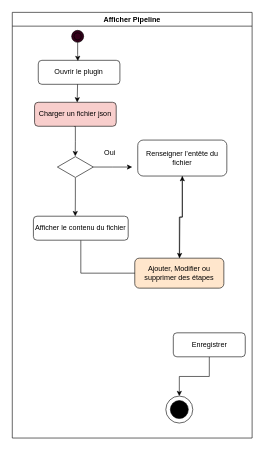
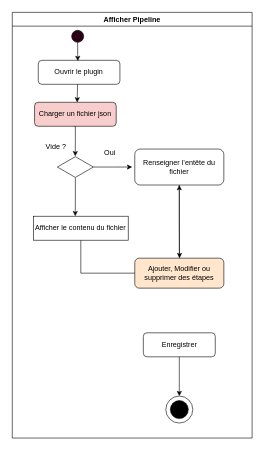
  <mxCell id="0" />
  <mxCell id="1" parent="0" />
  <mxCell id="2" value="Afficher Pipeline" style="swimlane;whiteSpace=wrap;html=1;" vertex="1" parent="1"><mxGeometry x="20" y="20" width="400" height="710" as="geometry" /></mxCell>
  <mxCell id="3" value="Ouvrir le plugin" style="rounded=1;whiteSpace=wrap;html=1;" vertex="1" parent="2"><mxGeometry x="43.333" y="80" width="136.19" height="40" as="geometry" /></mxCell>
  <mxCell id="4" value="" style="edgeStyle=orthogonalEdgeStyle;rounded=0;orthogonalLoop=1;jettySize=auto;html=1;entryX=0.485;entryY=0.03;entryDx=0;entryDy=0;entryPerimeter=0;" edge="1" parent="2" source="5" target="3"><mxGeometry relative="1" as="geometry"><mxPoint x="111.429" y="40" as="sourcePoint" /></mxGeometry></mxCell>
  <mxCell id="5" value="" style="ellipse;shape=doubleEllipse;whiteSpace=wrap;html=1;aspect=fixed;fillColor=#33001A;" vertex="1" parent="2"><mxGeometry x="99.048" y="30" width="20" height="20" as="geometry" /></mxCell>
  <mxCell id="6" value="" style="edgeStyle=segmentEdgeStyle;endArrow=classic;html=1;curved=0;rounded=0;endSize=8;startSize=8;exitX=0.5;exitY=1;exitDx=0;exitDy=0;" edge="1" parent="2" source="23"><mxGeometry width="50" height="50" relative="1" as="geometry"><mxPoint x="103.349" y="120" as="sourcePoint" /><mxPoint x="103.349" y="150" as="targetPoint" /></mxGeometry></mxCell>
  <mxCell id="7" style="edgeStyle=orthogonalEdgeStyle;rounded=0;orthogonalLoop=1;jettySize=auto;html=1;" edge="1" parent="2" source="23"><mxGeometry relative="1" as="geometry"><mxPoint x="105" y="240" as="targetPoint" /></mxGeometry></mxCell>
- <mxCell id="8" value="Renseigner l’entête du fichier" style="rounded=1;whiteSpace=wrap;html=1;" vertex="1" parent="2"><mxGeometry x="209.285" y="213" width="148.571" height="60" as="geometry" /></mxCell>
+ <mxCell id="8" value="Renseigner l’entête du fichier" style="rounded=1;whiteSpace=wrap;html=1;" vertex="1" parent="2"><mxGeometry x="204.285" y="228" width="148.571" height="60" as="geometry" /></mxCell>
  <mxCell id="9" style="edgeStyle=orthogonalEdgeStyle;rounded=0;orthogonalLoop=1;jettySize=auto;html=1;" edge="1" parent="2" source="11"><mxGeometry relative="1" as="geometry"><mxPoint x="105" y="340" as="targetPoint" /></mxGeometry></mxCell>
  <mxCell id="10" style="edgeStyle=orthogonalEdgeStyle;rounded=0;orthogonalLoop=1;jettySize=auto;html=1;" edge="1" parent="2" source="11"><mxGeometry relative="1" as="geometry"><mxPoint x="200" y="258" as="targetPoint" /></mxGeometry></mxCell>
  <mxCell id="11" value="" style="html=1;whiteSpace=wrap;aspect=fixed;shape=isoRectangle;" vertex="1" parent="2"><mxGeometry x="75.238" y="240" width="60" height="36" as="geometry" /></mxCell>
  <mxCell id="12" style="edgeStyle=orthogonalEdgeStyle;rounded=0;orthogonalLoop=1;jettySize=auto;html=1;" edge="1" parent="2" source="13" target="8"><mxGeometry relative="1" as="geometry" /></mxCell>
  <mxCell id="13" value="Ajouter, Modifier ou supprimer des étapes" style="rounded=1;whiteSpace=wrap;html=1;fillColor=#ffe6cc;" vertex="1" parent="2"><mxGeometry x="204.29" y="410" width="148.57" height="50" as="geometry" /></mxCell>
  <mxCell id="14" style="edgeStyle=orthogonalEdgeStyle;rounded=0;orthogonalLoop=1;jettySize=auto;html=1;entryX=0;entryY=0.5;entryDx=0;entryDy=0;endArrow=none;" edge="1" parent="2" source="15" target="13"><mxGeometry relative="1" as="geometry"><mxPoint x="180" y="460" as="targetPoint" /><Array as="points"><mxPoint x="114" y="435" /></Array></mxGeometry></mxCell>
- <mxCell id="15" value="Afficher le contenu du fichier" style="rounded=1;whiteSpace=wrap;html=1;" vertex="1" parent="2"><mxGeometry x="35.23" y="340" width="158.1" height="40" as="geometry" /></mxCell>
+ <mxCell id="15" value="Afficher le contenu du fichier" style="whiteSpace=wrap;html=1;rounded=0;" vertex="1" parent="2"><mxGeometry x="35.23" y="340" width="158.1" height="40" as="geometry" /></mxCell>
  <mxCell id="16" style="edgeStyle=orthogonalEdgeStyle;rounded=0;orthogonalLoop=1;jettySize=auto;html=1;" edge="1" parent="2" source="17" target="19"><mxGeometry relative="1" as="geometry" /></mxCell>
- <mxCell id="17" value="Enregistrer" style="rounded=1;whiteSpace=wrap;html=1;" vertex="1" parent="2"><mxGeometry x="268.57" y="534.5" width="120" height="40" as="geometry" /></mxCell>
+ <mxCell id="17" value="Enregistrer" style="rounded=1;whiteSpace=wrap;html=1;" vertex="1" parent="2"><mxGeometry x="218.57" y="534.5" width="120" height="40" as="geometry" /></mxCell>
  <mxCell id="18" value="" style="ellipse;whiteSpace=wrap;html=1;aspect=fixed;fillColor=#000000;" vertex="1" parent="2"><mxGeometry x="263.57" y="647.5" width="30" height="30" as="geometry" /></mxCell>
  <mxCell id="19" value="" style="ellipse;whiteSpace=wrap;html=1;aspect=fixed;fillColor=none;" vertex="1" parent="2"><mxGeometry x="256.07" y="640" width="45" height="45" as="geometry" /></mxCell>
+ <mxCell id="20" value="Vide ?" style="text;html=1;align=center;verticalAlign=middle;whiteSpace=wrap;rounded=0;" vertex="1" parent="2"><mxGeometry x="43.33" y="210" width="60" height="30" as="geometry" /></mxCell>
  <mxCell id="21" style="edgeStyle=orthogonalEdgeStyle;rounded=0;orthogonalLoop=1;jettySize=auto;html=1;" edge="1" parent="2" source="8"><mxGeometry relative="1" as="geometry"><mxPoint x="279" y="410" as="targetPoint" /></mxGeometry></mxCell>
  <mxCell id="22" value="" style="edgeStyle=segmentEdgeStyle;endArrow=classic;html=1;curved=0;rounded=0;endSize=8;startSize=8;exitX=0.5;exitY=1;exitDx=0;exitDy=0;" edge="1" parent="2" target="23"><mxGeometry width="50" height="50" relative="1" as="geometry"><mxPoint x="123.349" y="150" as="sourcePoint" /><mxPoint x="123.349" y="180" as="targetPoint" /></mxGeometry></mxCell>
  <mxCell id="23" value="Charger un fichier json" style="rounded=1;whiteSpace=wrap;html=1;fillColor=#f8cecc;" vertex="1" parent="2"><mxGeometry x="37.143" y="150" width="136.19" height="40" as="geometry" /></mxCell>
  <mxCell id="24" value="Oui" style="text;html=1;align=center;verticalAlign=middle;whiteSpace=wrap;rounded=0;" vertex="1" parent="2"><mxGeometry x="133.33" y="220" width="60" height="30" as="geometry" /></mxCell>
  <mxCell id="25" value="" style="endArrow=classic;html=1;rounded=0;entryX=0.522;entryY=0.006;entryDx=0;entryDy=0;entryPerimeter=0;" edge="1" parent="2" target="23"><mxGeometry width="50" height="50" relative="1" as="geometry"><mxPoint x="108.88" y="120" as="sourcePoint" /><mxPoint x="110" y="150" as="targetPoint" /><Array as="points" /></mxGeometry></mxCell>
